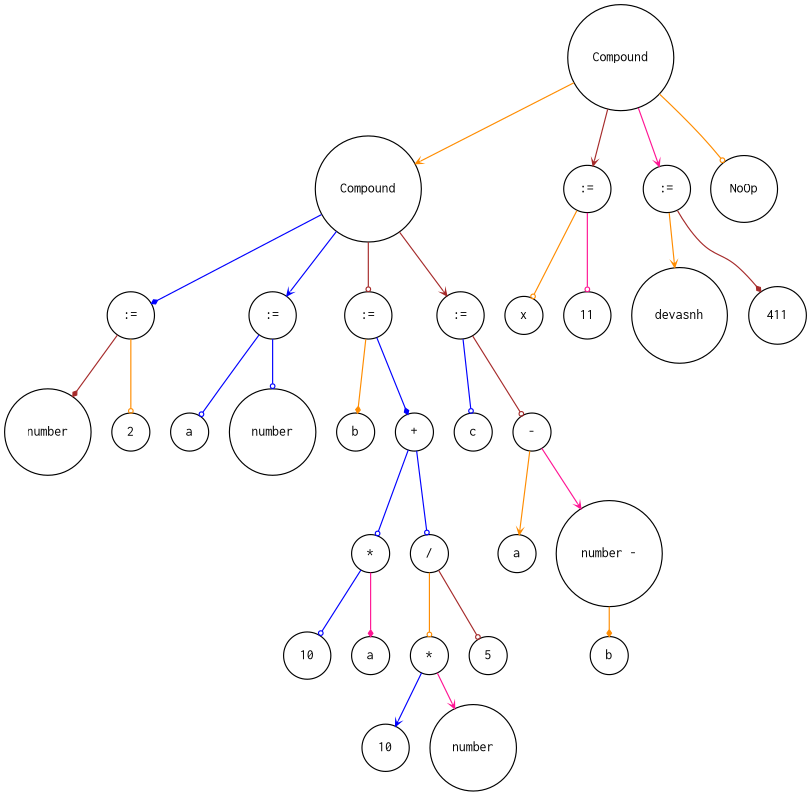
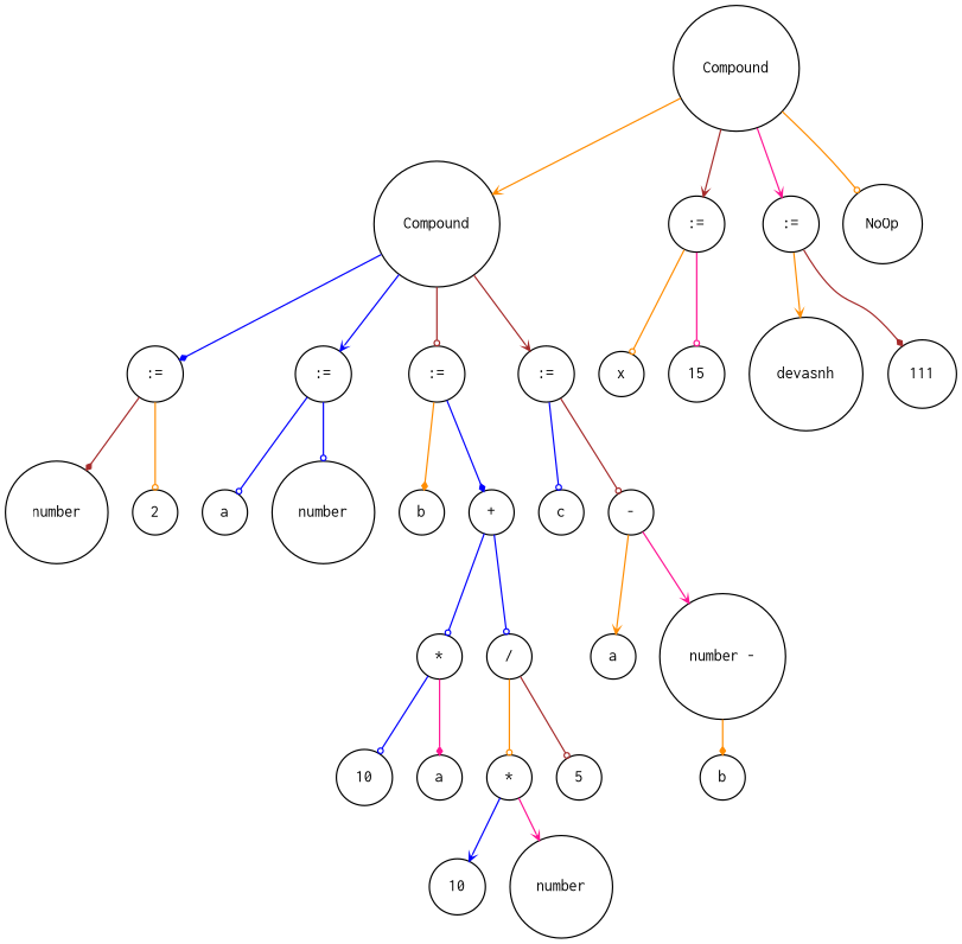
  digraph {
    ranksep=.3
    node [fontname=Courier fontsize=12 shape=circle]
    edge [arrowhead=odot arrowsize=.5 color=blue]
    n1 [height=.1 label=Compound]
    n2 [height=.1 label=Compound]
    n3 [height=.1 label=":="]
    n4 [height=.1 label=":="]
    n5 [height=.1 label=NoOp]
    n6 [height=.1 label=":="]
    n7 [height=.1 label=":="]
    n8 [height=.1 label=":="]
    n9 [height=.1 label=":="]
    n10 [height=.1 label=x]
-   n11 [height=.1 label=11]
+   n11 [height=.1 label=15]
    n12 [height=.1 label=devasnh]
-   n13 [height=.1 label=411]
+   n13 [height=.1 label=111]
    n14 [height=.1 label=number]
    n15 [height=.1 label=2]
    n16 [height=.1 label=a]
    n17 [height=.1 label=number]
    n18 [height=.1 label=b]
    n19 [height=.1 label="+"]
    n20 [height=.1 label=c]
    n21 [height=.1 label="-"]
    n22 [height=.1 label="*"]
    n23 [height=.1 label="/"]
    n24 [height=.1 label=10]
    n25 [height=.1 label=a]
    n26 [height=.1 label="*"]
    n27 [height=.1 label=5]
    n28 [height=.1 label=10]
    n29 [height=.1 label=number]
    n30 [height=.1 label=a]
    n31 [height=.1 label="number -"]
    n32 [height=.1 label=b]
    n1 -> n2 [arrowhead=vee color=darkorange]
    n1 -> n3 [arrowhead=vee color=brown]
    n1 -> n4 [arrowhead=vee color=deeppink]
    n1 -> n5 [color=darkorange]
    n2 -> n6 [arrowhead=diamond]
    n2 -> n7 [arrowhead=vee]
    n2 -> n8 [color=brown]
    n2 -> n9 [arrowhead=vee color=brown]
    n3 -> n10 [color=darkorange]
    n3 -> n11 [color=deeppink]
    n4 -> n12 [arrowhead=vee color=darkorange]
    n4 -> n13 [arrowhead=diamond color=brown]
    n6 -> n14 [arrowhead=diamond color=brown]
    n6 -> n15 [color=darkorange]
    n7 -> n16
    n7 -> n17
    n8 -> n18 [arrowhead=diamond color=darkorange]
    n8 -> n19 [arrowhead=diamond]
    n9 -> n20
    n9 -> n21 [color=brown]
    n19 -> n22
    n19 -> n23
    n21 -> n30 [arrowhead=vee color=darkorange]
    n21 -> n31 [arrowhead=vee color=deeppink]
    n22 -> n24
    n22 -> n25 [arrowhead=diamond color=deeppink]
    n23 -> n26 [color=darkorange]
    n23 -> n27 [color=brown]
    n26 -> n28 [arrowhead=vee]
    n26 -> n29 [arrowhead=vee color=deeppink]
    n31 -> n32 [arrowhead=diamond color=darkorange]
  }
